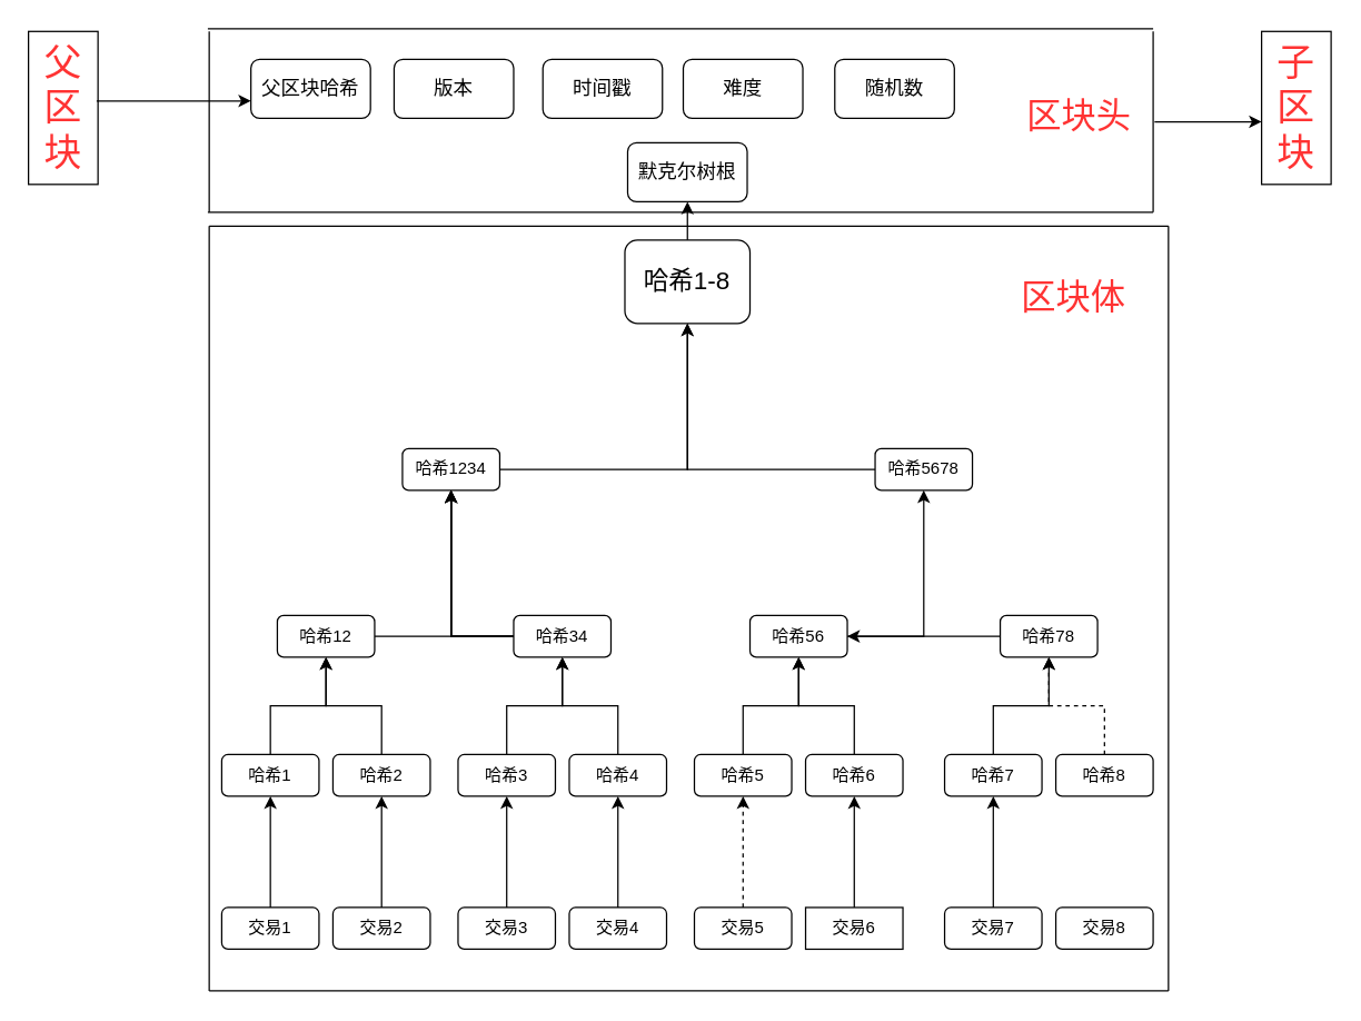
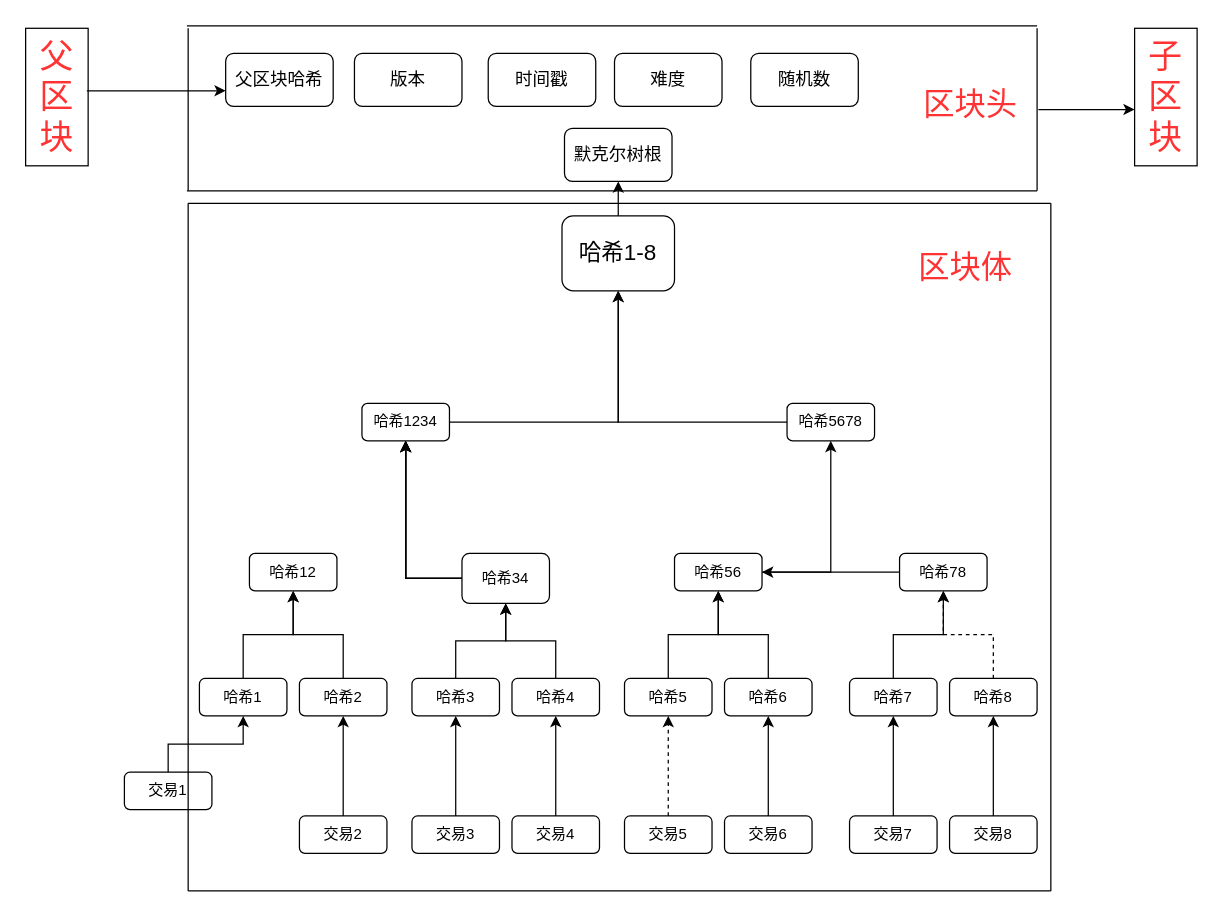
  <mxCell id="0" />
  <mxCell id="1" parent="0" />
  <mxCell id="2" value="" style="edgeStyle=orthogonalEdgeStyle;rounded=0;orthogonalLoop=1;jettySize=auto;html=1;" parent="1" source="3" target="24" edge="1"><mxGeometry relative="1" as="geometry" /></mxCell>
  <mxCell id="3" value="哈希1" style="rounded=1;whiteSpace=wrap;html=1;" parent="1" vertex="1"><mxGeometry x="159" y="542" width="70" height="30" as="geometry" /></mxCell>
  <mxCell id="4" style="edgeStyle=orthogonalEdgeStyle;rounded=0;orthogonalLoop=1;jettySize=auto;html=1;entryX=0.5;entryY=1;entryDx=0;entryDy=0;" parent="1" source="5" target="24" edge="1"><mxGeometry relative="1" as="geometry" /></mxCell>
  <mxCell id="5" value="哈希2" style="rounded=1;whiteSpace=wrap;html=1;" parent="1" vertex="1"><mxGeometry x="239" y="542" width="70" height="30" as="geometry" /></mxCell>
  <mxCell id="6" value="" style="edgeStyle=orthogonalEdgeStyle;rounded=0;orthogonalLoop=1;jettySize=auto;html=1;" parent="1" source="7" target="22" edge="1"><mxGeometry relative="1" as="geometry" /></mxCell>
  <mxCell id="7" value="哈希3" style="rounded=1;whiteSpace=wrap;html=1;" parent="1" vertex="1"><mxGeometry x="329" y="542" width="70" height="30" as="geometry" /></mxCell>
  <mxCell id="8" style="edgeStyle=orthogonalEdgeStyle;rounded=0;orthogonalLoop=1;jettySize=auto;html=1;entryX=0.5;entryY=1;entryDx=0;entryDy=0;" parent="1" source="9" target="22" edge="1"><mxGeometry relative="1" as="geometry" /></mxCell>
  <mxCell id="9" value="哈希4" style="rounded=1;whiteSpace=wrap;html=1;" parent="1" vertex="1"><mxGeometry x="409" y="542" width="70" height="30" as="geometry" /></mxCell>
  <mxCell id="10" value="" style="edgeStyle=orthogonalEdgeStyle;rounded=0;orthogonalLoop=1;jettySize=auto;html=1;" parent="1" source="11" target="26" edge="1"><mxGeometry relative="1" as="geometry" /></mxCell>
  <mxCell id="11" value="哈希5" style="rounded=1;whiteSpace=wrap;html=1;" parent="1" vertex="1"><mxGeometry x="499" y="542" width="70" height="30" as="geometry" /></mxCell>
  <mxCell id="12" style="edgeStyle=orthogonalEdgeStyle;rounded=0;orthogonalLoop=1;jettySize=auto;html=1;entryX=0.5;entryY=1;entryDx=0;entryDy=0;" parent="1" source="13" target="26" edge="1"><mxGeometry relative="1" as="geometry" /></mxCell>
  <mxCell id="13" value="哈希6" style="rounded=1;whiteSpace=wrap;html=1;" parent="1" vertex="1"><mxGeometry x="579" y="542" width="70" height="30" as="geometry" /></mxCell>
  <mxCell id="14" value="" style="edgeStyle=orthogonalEdgeStyle;rounded=0;orthogonalLoop=1;jettySize=auto;html=1;" parent="1" source="15" target="28" edge="1"><mxGeometry relative="1" as="geometry" /></mxCell>
  <mxCell id="15" value="哈希7" style="rounded=1;whiteSpace=wrap;html=1;" parent="1" vertex="1"><mxGeometry x="679" y="542" width="70" height="30" as="geometry" /></mxCell>
  <mxCell id="16" style="edgeStyle=orthogonalEdgeStyle;rounded=0;orthogonalLoop=1;jettySize=auto;html=1;entryX=0.5;entryY=1;entryDx=0;entryDy=0;dashed=1;" parent="1" source="17" target="28" edge="1"><mxGeometry relative="1" as="geometry" /></mxCell>
  <mxCell id="17" value="哈希8" style="rounded=1;whiteSpace=wrap;html=1;" parent="1" vertex="1"><mxGeometry x="759" y="542" width="70" height="30" as="geometry" /></mxCell>
  <mxCell id="18" style="edgeStyle=orthogonalEdgeStyle;rounded=0;orthogonalLoop=1;jettySize=auto;html=1;entryX=0.5;entryY=1;entryDx=0;entryDy=0;" parent="1" source="22" target="30" edge="1"><mxGeometry relative="1" as="geometry" /></mxCell>
  <mxCell id="19" value="" style="edgeStyle=orthogonalEdgeStyle;rounded=0;orthogonalLoop=1;jettySize=auto;html=1;" parent="1" source="22" target="30" edge="1"><mxGeometry relative="1" as="geometry" /></mxCell>
  <mxCell id="20" value="" style="edgeStyle=orthogonalEdgeStyle;rounded=0;orthogonalLoop=1;jettySize=auto;html=1;" parent="1" source="22" target="30" edge="1"><mxGeometry relative="1" as="geometry" /></mxCell>
  <mxCell id="21" value="" style="edgeStyle=orthogonalEdgeStyle;rounded=0;orthogonalLoop=1;jettySize=auto;html=1;" parent="1" source="22" target="30" edge="1"><mxGeometry relative="1" as="geometry" /></mxCell>
- <mxCell id="22" value="哈希34" style="rounded=1;whiteSpace=wrap;html=1;" parent="1" vertex="1"><mxGeometry x="369" y="442" width="70" height="30" as="geometry" /></mxCell>
- <mxCell id="23" value="" style="edgeStyle=orthogonalEdgeStyle;rounded=0;orthogonalLoop=1;jettySize=auto;html=1;" parent="1" source="24" target="30" edge="1"><mxGeometry relative="1" as="geometry" /></mxCell>
+ <mxCell id="22" value="哈希34" style="rounded=1;whiteSpace=wrap;html=1;" parent="1" vertex="1"><mxGeometry x="369" y="442" width="70" height="40" as="geometry" /></mxCell>
  <mxCell id="24" value="哈希12" style="rounded=1;whiteSpace=wrap;html=1;" parent="1" vertex="1"><mxGeometry x="199" y="442" width="70" height="30" as="geometry" /></mxCell>
  <mxCell id="25" value="" style="edgeStyle=orthogonalEdgeStyle;rounded=0;orthogonalLoop=1;jettySize=auto;html=1;" parent="1" source="26" target="32" edge="1"><mxGeometry relative="1" as="geometry" /></mxCell>
  <mxCell id="26" value="哈希56" style="rounded=1;whiteSpace=wrap;html=1;" parent="1" vertex="1"><mxGeometry x="539" y="442" width="70" height="30" as="geometry" /></mxCell>
  <mxCell id="27" value="" style="edgeStyle=orthogonalEdgeStyle;rounded=0;orthogonalLoop=1;jettySize=auto;html=1;" parent="1" source="28" target="26" edge="1"><mxGeometry relative="1" as="geometry" /></mxCell>
  <mxCell id="28" value="哈希78" style="rounded=1;whiteSpace=wrap;html=1;" parent="1" vertex="1"><mxGeometry x="719" y="442" width="70" height="30" as="geometry" /></mxCell>
  <mxCell id="29" value="" style="edgeStyle=orthogonalEdgeStyle;rounded=0;orthogonalLoop=1;jettySize=auto;html=1;" parent="1" source="30" target="49" edge="1"><mxGeometry relative="1" as="geometry" /></mxCell>
  <mxCell id="30" value="哈希1234" style="rounded=1;whiteSpace=wrap;html=1;" parent="1" vertex="1"><mxGeometry x="289" y="322" width="70" height="30" as="geometry" /></mxCell>
  <mxCell id="31" style="edgeStyle=orthogonalEdgeStyle;rounded=0;orthogonalLoop=1;jettySize=auto;html=1;entryX=0.5;entryY=1;entryDx=0;entryDy=0;" parent="1" source="32" target="49" edge="1"><mxGeometry relative="1" as="geometry" /></mxCell>
  <mxCell id="32" value="哈希5678" style="rounded=1;whiteSpace=wrap;html=1;" parent="1" vertex="1"><mxGeometry x="629" y="322" width="70" height="30" as="geometry" /></mxCell>
  <mxCell id="33" style="edgeStyle=orthogonalEdgeStyle;rounded=0;orthogonalLoop=1;jettySize=auto;html=1;entryX=0.5;entryY=1;entryDx=0;entryDy=0;" parent="1" source="34" target="3" edge="1"><mxGeometry relative="1" as="geometry" /></mxCell>
- <mxCell id="34" value="交易1" style="rounded=1;whiteSpace=wrap;html=1;" parent="1" vertex="1"><mxGeometry x="159" y="652" width="70" height="30" as="geometry" /></mxCell>
+ <mxCell id="34" value="交易1" style="rounded=1;whiteSpace=wrap;html=1;" parent="1" vertex="1"><mxGeometry x="99" y="617" width="70" height="30" as="geometry" /></mxCell>
  <mxCell id="35" style="edgeStyle=orthogonalEdgeStyle;rounded=0;orthogonalLoop=1;jettySize=auto;html=1;entryX=0.5;entryY=1;entryDx=0;entryDy=0;" parent="1" source="36" target="5" edge="1"><mxGeometry relative="1" as="geometry" /></mxCell>
  <mxCell id="36" value="交易2" style="rounded=1;whiteSpace=wrap;html=1;" parent="1" vertex="1"><mxGeometry x="239" y="652" width="70" height="30" as="geometry" /></mxCell>
  <mxCell id="37" style="edgeStyle=orthogonalEdgeStyle;rounded=0;orthogonalLoop=1;jettySize=auto;html=1;entryX=0.5;entryY=1;entryDx=0;entryDy=0;" parent="1" source="38" target="7" edge="1"><mxGeometry relative="1" as="geometry" /></mxCell>
  <mxCell id="38" value="交易3" style="rounded=1;whiteSpace=wrap;html=1;" parent="1" vertex="1"><mxGeometry x="329" y="652" width="70" height="30" as="geometry" /></mxCell>
  <mxCell id="39" style="edgeStyle=orthogonalEdgeStyle;rounded=0;orthogonalLoop=1;jettySize=auto;html=1;" parent="1" source="40" target="9" edge="1"><mxGeometry relative="1" as="geometry" /></mxCell>
  <mxCell id="40" value="交易4" style="rounded=1;whiteSpace=wrap;html=1;" parent="1" vertex="1"><mxGeometry x="409" y="652" width="70" height="30" as="geometry" /></mxCell>
  <mxCell id="41" style="edgeStyle=orthogonalEdgeStyle;rounded=0;orthogonalLoop=1;jettySize=auto;html=1;entryX=0.5;entryY=1;entryDx=0;entryDy=0;dashed=1;" parent="1" source="42" target="11" edge="1"><mxGeometry relative="1" as="geometry" /></mxCell>
  <mxCell id="42" value="交易5" style="rounded=1;whiteSpace=wrap;html=1;" parent="1" vertex="1"><mxGeometry x="499" y="652" width="70" height="30" as="geometry" /></mxCell>
  <mxCell id="43" style="edgeStyle=orthogonalEdgeStyle;rounded=0;orthogonalLoop=1;jettySize=auto;html=1;entryX=0.5;entryY=1;entryDx=0;entryDy=0;" parent="1" source="44" target="13" edge="1"><mxGeometry relative="1" as="geometry" /></mxCell>
- <mxCell id="44" value="交易6" style="whiteSpace=wrap;html=1;rounded=0;" parent="1" vertex="1"><mxGeometry x="579" y="652" width="70" height="30" as="geometry" /></mxCell>
+ <mxCell id="44" value="交易6" style="rounded=1;whiteSpace=wrap;html=1;" parent="1" vertex="1"><mxGeometry x="579" y="652" width="70" height="30" as="geometry" /></mxCell>
  <mxCell id="45" style="edgeStyle=orthogonalEdgeStyle;rounded=0;orthogonalLoop=1;jettySize=auto;html=1;entryX=0.5;entryY=1;entryDx=0;entryDy=0;" parent="1" source="46" target="15" edge="1"><mxGeometry relative="1" as="geometry" /></mxCell>
  <mxCell id="46" value="交易7" style="rounded=1;whiteSpace=wrap;html=1;" parent="1" vertex="1"><mxGeometry x="679" y="652" width="70" height="30" as="geometry" /></mxCell>
+ <mxCell id="47" style="edgeStyle=orthogonalEdgeStyle;rounded=0;orthogonalLoop=1;jettySize=auto;html=1;entryX=0.5;entryY=1;entryDx=0;entryDy=0;" parent="1" source="48" target="17" edge="1"><mxGeometry relative="1" as="geometry" /></mxCell>
  <mxCell id="48" value="交易8" style="rounded=1;whiteSpace=wrap;html=1;" parent="1" vertex="1"><mxGeometry x="759" y="652" width="70" height="30" as="geometry" /></mxCell>
  <mxCell id="49" value="&lt;font style=&quot;font-size: 18px&quot;&gt;哈希1-8&lt;br&gt;&lt;/font&gt;" style="rounded=1;whiteSpace=wrap;html=1;" parent="1" vertex="1"><mxGeometry x="449" y="172" width="90" height="60" as="geometry" /></mxCell>
  <mxCell id="50" value="" style="endArrow=none;html=1;fontColor=none;" parent="1" edge="1"><mxGeometry width="50" height="50" relative="1" as="geometry"><mxPoint x="150" y="712" as="sourcePoint" /><mxPoint x="150" y="162" as="targetPoint" /></mxGeometry></mxCell>
  <mxCell id="51" value="" style="endArrow=none;html=1;fontColor=none;" parent="1" edge="1"><mxGeometry width="50" height="50" relative="1" as="geometry"><mxPoint x="840" y="712" as="sourcePoint" /><mxPoint x="840" y="162" as="targetPoint" /></mxGeometry></mxCell>
  <mxCell id="52" value="" style="endArrow=none;html=1;fontColor=none;" parent="1" edge="1"><mxGeometry width="50" height="50" relative="1" as="geometry"><mxPoint x="150" y="712" as="sourcePoint" /><mxPoint x="840" y="712" as="targetPoint" /></mxGeometry></mxCell>
  <mxCell id="53" value="" style="endArrow=none;html=1;fontColor=none;" parent="1" edge="1"><mxGeometry width="50" height="50" relative="1" as="geometry"><mxPoint x="150" y="162" as="sourcePoint" /><mxPoint x="840" y="162" as="targetPoint" /></mxGeometry></mxCell>
  <mxCell id="54" value="&lt;font style=&quot;font-size: 25px&quot; color=&quot;#ff3333&quot;&gt;区块体&lt;/font&gt;" style="text;html=1;strokeColor=none;fillColor=none;align=center;verticalAlign=middle;whiteSpace=wrap;rounded=0;labelBackgroundColor=none;fontColor=none;" parent="1" vertex="1"><mxGeometry x="715" y="192" width="114" height="40" as="geometry" /></mxCell>
  <mxCell id="55" value="" style="edgeStyle=orthogonalEdgeStyle;rounded=0;orthogonalLoop=1;jettySize=auto;html=1;fontColor=none;" parent="1" target="57" edge="1"><mxGeometry relative="1" as="geometry"><Array as="points"><mxPoint x="890" y="87" /><mxPoint x="890" y="87" /></Array><mxPoint x="830" y="87" as="sourcePoint" /></mxGeometry></mxCell>
  <mxCell id="56" value="&lt;font style=&quot;font-size: 27px&quot; color=&quot;#ff3333&quot;&gt;父区块&lt;/font&gt;" style="rounded=0;whiteSpace=wrap;html=1;labelBackgroundColor=none;fontColor=none;" parent="1" vertex="1"><mxGeometry x="20" y="22" width="50" height="110" as="geometry" /></mxCell>
  <mxCell id="57" value="&lt;font style=&quot;font-size: 27px&quot; color=&quot;#ff3333&quot;&gt;子区块&lt;/font&gt;" style="rounded=0;whiteSpace=wrap;html=1;labelBackgroundColor=none;fontColor=none;" parent="1" vertex="1"><mxGeometry x="907" y="22" width="50" height="110" as="geometry" /></mxCell>
  <mxCell id="58" value="&lt;font style=&quot;font-size: 14px&quot;&gt;父区块哈希&lt;/font&gt;" style="rounded=1;whiteSpace=wrap;html=1;labelBackgroundColor=none;fontColor=none;" parent="1" vertex="1"><mxGeometry x="180" y="42" width="86" height="42.5" as="geometry" /></mxCell>
  <mxCell id="59" value="&lt;font style=&quot;font-size: 14px&quot;&gt;版本&lt;/font&gt;" style="rounded=1;whiteSpace=wrap;html=1;labelBackgroundColor=none;fontColor=none;" parent="1" vertex="1"><mxGeometry x="283" y="42" width="86" height="42.5" as="geometry" /></mxCell>
  <mxCell id="60" value="&lt;span style=&quot;font-size: 14px&quot;&gt;时间戳&lt;/span&gt;" style="rounded=1;whiteSpace=wrap;html=1;labelBackgroundColor=none;fontColor=none;" parent="1" vertex="1"><mxGeometry x="390" y="42" width="86" height="42.5" as="geometry" /></mxCell>
  <mxCell id="61" value="&lt;span style=&quot;font-size: 14px&quot;&gt;难度&lt;/span&gt;" style="rounded=1;whiteSpace=wrap;html=1;labelBackgroundColor=none;fontColor=none;" parent="1" vertex="1"><mxGeometry x="491" y="42" width="86" height="42.5" as="geometry" /></mxCell>
  <mxCell id="62" value="&lt;span style=&quot;font-size: 14px&quot;&gt;随机数&lt;/span&gt;" style="rounded=1;whiteSpace=wrap;html=1;labelBackgroundColor=none;fontColor=none;" parent="1" vertex="1"><mxGeometry x="600" y="42" width="86" height="42.5" as="geometry" /></mxCell>
  <mxCell id="63" value="&lt;span style=&quot;font-size: 14px&quot;&gt;默克尔树根&lt;/span&gt;" style="rounded=1;whiteSpace=wrap;html=1;labelBackgroundColor=none;fontColor=none;" parent="1" vertex="1"><mxGeometry x="451" y="102" width="86" height="42.5" as="geometry" /></mxCell>
  <mxCell id="64" value="" style="endArrow=classic;html=1;fontColor=none;exitX=0.5;exitY=0;exitDx=0;exitDy=0;" parent="1" source="49" target="63" edge="1"><mxGeometry width="50" height="50" relative="1" as="geometry"><mxPoint x="320" y="222" as="sourcePoint" /><mxPoint x="370" y="192" as="targetPoint" /></mxGeometry></mxCell>
  <mxCell id="65" value="" style="endArrow=classic;html=1;fontColor=none;" parent="1" edge="1"><mxGeometry width="50" height="50" relative="1" as="geometry"><mxPoint x="69" y="72" as="sourcePoint" /><mxPoint x="180" y="72" as="targetPoint" /></mxGeometry></mxCell>
  <mxCell id="66" value="&lt;font style=&quot;font-size: 25px&quot; color=&quot;#ff3333&quot;&gt;区块头&lt;/font&gt;" style="text;html=1;strokeColor=none;fillColor=none;align=center;verticalAlign=middle;whiteSpace=wrap;rounded=0;labelBackgroundColor=none;fontColor=none;" parent="1" vertex="1"><mxGeometry x="719" y="62" width="114" height="40" as="geometry" /></mxCell>
  <mxCell id="67" value="" style="endArrow=none;html=1;fontColor=none;" edge="1" parent="1"><mxGeometry width="50" height="50" relative="1" as="geometry"><mxPoint x="150" y="152" as="sourcePoint" /><mxPoint x="150" y="22" as="targetPoint" /></mxGeometry></mxCell>
  <mxCell id="68" value="" style="endArrow=none;html=1;fontColor=none;" edge="1" parent="1"><mxGeometry width="50" height="50" relative="1" as="geometry"><mxPoint x="149" y="152" as="sourcePoint" /><mxPoint x="829" y="152" as="targetPoint" /></mxGeometry></mxCell>
  <mxCell id="69" value="" style="endArrow=none;html=1;fontColor=none;" edge="1" parent="1"><mxGeometry width="50" height="50" relative="1" as="geometry"><mxPoint x="149" y="20" as="sourcePoint" /><mxPoint x="829" y="20" as="targetPoint" /></mxGeometry></mxCell>
  <mxCell id="70" value="" style="endArrow=none;html=1;fontColor=none;" edge="1" parent="1"><mxGeometry width="50" height="50" relative="1" as="geometry"><mxPoint x="829" y="152" as="sourcePoint" /><mxPoint x="829" y="22" as="targetPoint" /></mxGeometry></mxCell>
